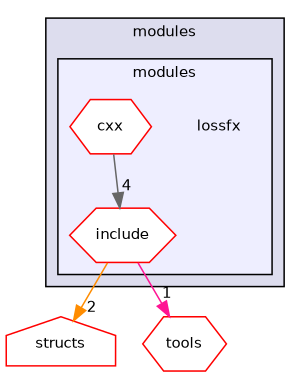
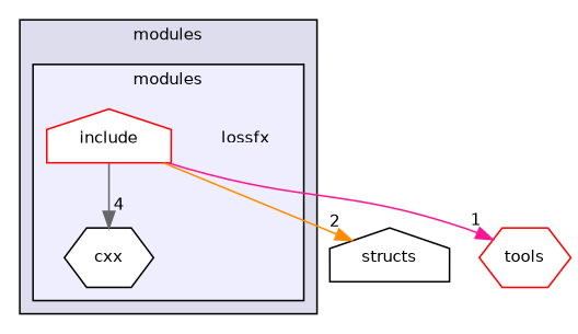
  digraph {
    compound=true
    fontname="DejaVu Sans"
    node [fontname="DejaVu Sans" fontsize=10 shape=hexagon color=red fillcolor=white style=filled]
    edge [labeldistance=1.5 labelfontname=Helvetica labelfontsize=10 fontname="DejaVu Sans"]
    n1 [label=lossfx shape=plaintext color="" fillcolor="" style=""]
-   n2 [label=cxx]
-   n3 [label=include]
-   n4 [label=structs shape=house]
+   n2 [color=black label=cxx]
+   n3 [label=include shape=house]
+   n4 [color=black label=structs shape=house]
    n5 [label=tools]
    subgraph cluster_1 {
      bgcolor="#ddddee"
      fontsize=10
      label=modules
      pencolor=black
      subgraph cluster_2 {
        bgcolor="#eeeeff"
        fontsize=10
        pencolor=black
        n1
        n2
        n3
      }
    }
-   n2 -> n3 [headlabel=4 color=gray40]
+   n3 -> n2 [headlabel=4 color=gray40]
    n3 -> n4 [headlabel=2 color=darkorange]
    n3 -> n5 [headlabel=1 color=deeppink]
  }
